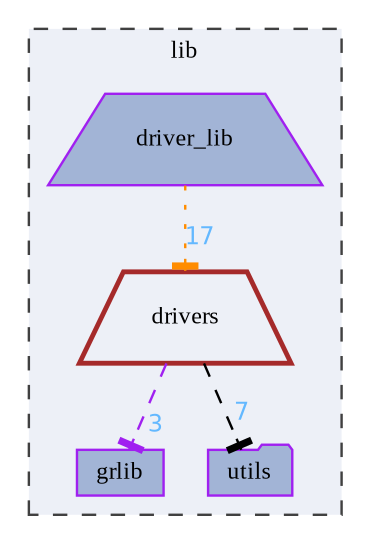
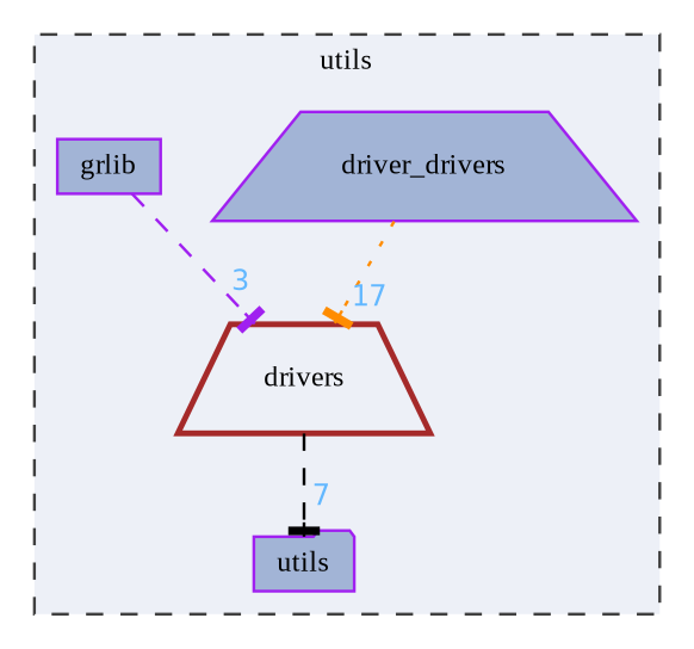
  digraph {
    compound=true
    fontname="Liberation Serif"
    node [color=purple fillcolor="#a2b4d6" fontname="Liberation Serif" fontsize=10 shape=trapezium style=filled]
    edge [arrowhead=tee fontcolor=steelblue1 fontname="Liberation Serif" fontsize=10 labeldistance=1.5 labelfontname=Helvetica labelfontsize=10 style=dashed]
-   n1 [height=0.2 label=driver_lib width=0.4]
+   n1 [height=0.2 label=driver_drivers width=0.4]
    n2 [height=0.2 label=grlib shape=box width=0.4]
    n3 [height=0.2 label=utils shape=folder width=0.4]
    n4 [color=brown fillcolor="#edf0f7" height=0.2 label=drivers style="filled,bold" width=0.4]
    subgraph cluster_1 {
      bgcolor="#edf0f7"
      fontsize=10
-     label=lib
+     label=utils
      pencolor=grey25
      style="filled,dashed"
      n1
      n2
      n3
      n4
    }
    n1 -> n4 [color=darkorange headlabel=17 style=dotted]
-   n4 -> n2 [color=purple headlabel=3]
+   n2 -> n4 [color=purple headlabel=3]
    n4 -> n3 [color=black headlabel=7]
  }
